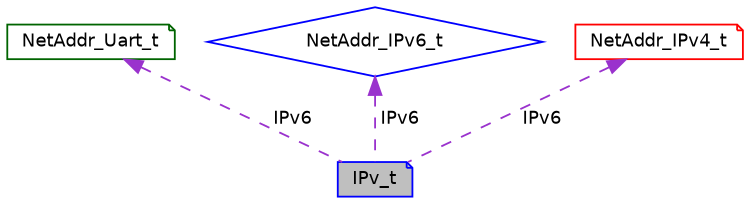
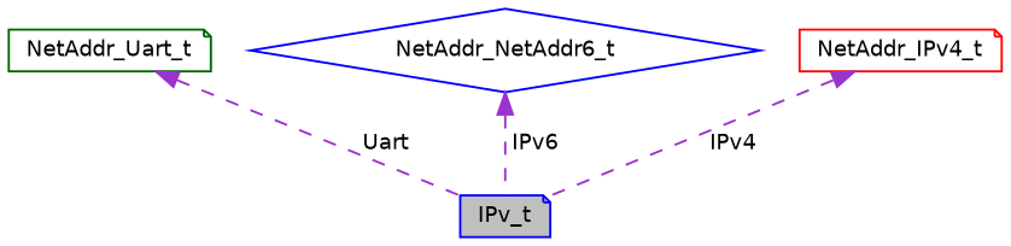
  digraph {
    node [color=blue fillcolor=white fontname=Helvetica fontsize=10 shape=note style=filled]
    edge [color=darkorchid3 dir=back fontname=Helvetica fontsize=10 labelfontname=Helvetica labelfontsize=10 style=dashed]
    n1 [fillcolor=grey75 fontcolor=black height=0.2 label=IPv_t width=0.4]
    n2 [color=darkgreen height=0.2 label=NetAddr_Uart_t width=0.4]
-   n3 [height=0.2 label=NetAddr_IPv6_t shape=diamond width=0.4]
+   n3 [height=0.2 label=NetAddr_NetAddr6_t shape=diamond width=0.4]
    n4 [color=red height=0.2 label=NetAddr_IPv4_t width=0.4]
-   n2 -> n1 [label=" IPv6"]
+   n2 -> n1 [label=" Uart"]
    n3 -> n1 [label=" IPv6"]
-   n4 -> n1 [label=" IPv6"]
+   n4 -> n1 [label=" IPv4"]
  }
